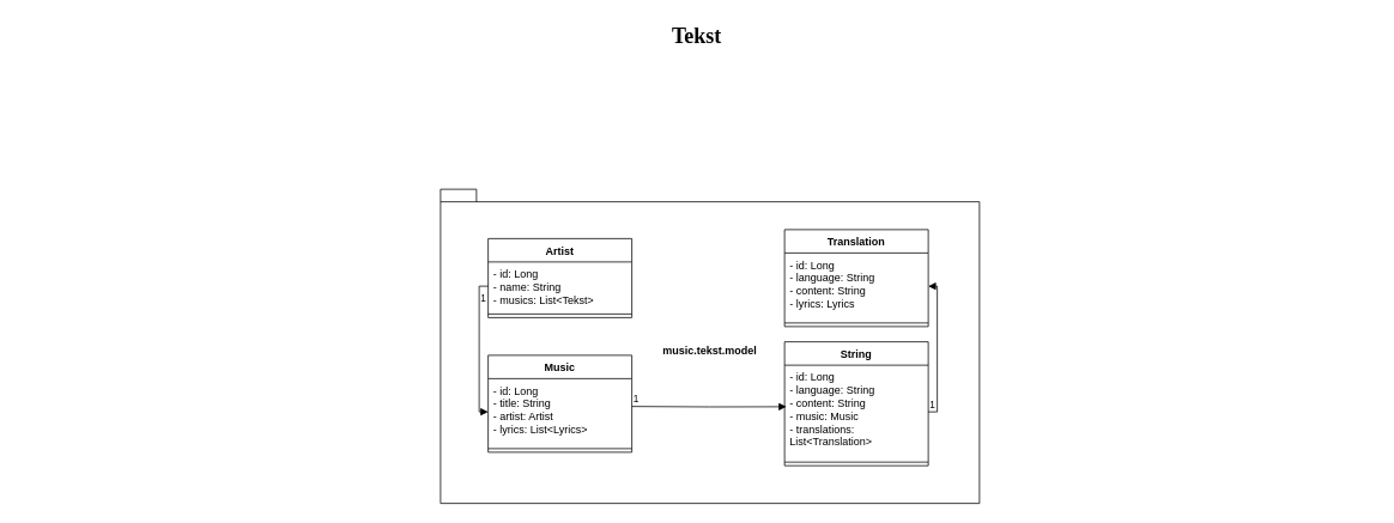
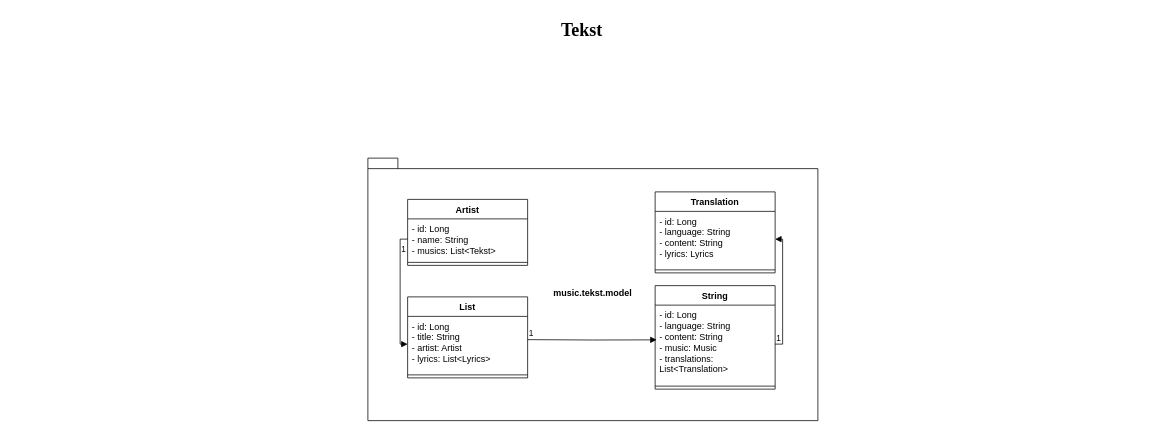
  <mxCell id="0" style=";html=1;" />
  <mxCell id="1" style=";html=1;" parent="0" />
  <mxCell id="2" value="Tekst" style="text;strokeColor=none;fillColor=none;html=1;fontSize=24;fontStyle=1;verticalAlign=middle;align=center;fontFamily=Comic Sans MS;" parent="1" vertex="1"><mxGeometry x="20" y="20" width="1510" height="40" as="geometry" /></mxCell>
  <mxCell id="3" value="" style="group" vertex="1" connectable="0" parent="1"><mxGeometry x="490" y="210" width="600" height="350" as="geometry" /></mxCell>
  <mxCell id="4" value="music.tekst.model" style="shape=folder;fontStyle=1;spacingTop=10;tabWidth=40;tabHeight=14;tabPosition=left;html=1;whiteSpace=wrap;" vertex="1" parent="3"><mxGeometry width="600" height="350" as="geometry" /></mxCell>
  <mxCell id="5" value="Artist" style="swimlane;fontStyle=1;align=center;verticalAlign=top;childLayout=stackLayout;horizontal=1;startSize=26;horizontalStack=0;resizeParent=1;resizeParentMax=0;resizeLast=0;collapsible=1;marginBottom=0;whiteSpace=wrap;html=1;" vertex="1" parent="3"><mxGeometry x="53" y="55" width="160" height="88" as="geometry" /></mxCell>
  <mxCell id="6" value="- id: Long&lt;div&gt;- name: String&lt;/div&gt;&lt;div&gt;- musics: List&amp;lt;Tekst&amp;gt;&lt;/div&gt;" style="text;strokeColor=none;fillColor=none;align=left;verticalAlign=top;spacingLeft=4;spacingRight=4;overflow=hidden;rotatable=0;points=[[0,0.5],[1,0.5]];portConstraint=eastwest;whiteSpace=wrap;html=1;" vertex="1" parent="5"><mxGeometry y="26" width="160" height="54" as="geometry" /></mxCell>
  <mxCell id="7" value="" style="line;strokeWidth=1;fillColor=none;align=left;verticalAlign=middle;spacingTop=-1;spacingLeft=3;spacingRight=3;rotatable=0;labelPosition=right;points=[];portConstraint=eastwest;strokeColor=inherit;" vertex="1" parent="5"><mxGeometry y="80" width="160" height="8" as="geometry" /></mxCell>
- <mxCell id="8" value="Music" style="swimlane;fontStyle=1;align=center;verticalAlign=top;childLayout=stackLayout;horizontal=1;startSize=26;horizontalStack=0;resizeParent=1;resizeParentMax=0;resizeLast=0;collapsible=1;marginBottom=0;whiteSpace=wrap;html=1;" vertex="1" parent="3"><mxGeometry x="53" y="185" width="160" height="108" as="geometry" /></mxCell>
+ <mxCell id="8" value="List" style="swimlane;fontStyle=1;align=center;verticalAlign=top;childLayout=stackLayout;horizontal=1;startSize=26;horizontalStack=0;resizeParent=1;resizeParentMax=0;resizeLast=0;collapsible=1;marginBottom=0;whiteSpace=wrap;html=1;" vertex="1" parent="3"><mxGeometry x="53" y="185" width="160" height="108" as="geometry" /></mxCell>
  <mxCell id="9" value="- id: Long&lt;div&gt;- title: String&lt;/div&gt;&lt;div&gt;- artist: Artist&lt;/div&gt;&lt;div&gt;- lyrics: List&amp;lt;Lyrics&amp;gt;&lt;/div&gt;" style="text;strokeColor=none;fillColor=none;align=left;verticalAlign=top;spacingLeft=4;spacingRight=4;overflow=hidden;rotatable=0;points=[[0,0.5],[1,0.5]];portConstraint=eastwest;whiteSpace=wrap;html=1;" vertex="1" parent="8"><mxGeometry y="26" width="160" height="74" as="geometry" /></mxCell>
  <mxCell id="10" value="" style="line;strokeWidth=1;fillColor=none;align=left;verticalAlign=middle;spacingTop=-1;spacingLeft=3;spacingRight=3;rotatable=0;labelPosition=right;points=[];portConstraint=eastwest;strokeColor=inherit;" vertex="1" parent="8"><mxGeometry y="100" width="160" height="8" as="geometry" /></mxCell>
  <mxCell id="11" value="Translation" style="swimlane;fontStyle=1;align=center;verticalAlign=top;childLayout=stackLayout;horizontal=1;startSize=26;horizontalStack=0;resizeParent=1;resizeParentMax=0;resizeLast=0;collapsible=1;marginBottom=0;whiteSpace=wrap;html=1;" vertex="1" parent="3"><mxGeometry x="383" y="45" width="160" height="108" as="geometry" /></mxCell>
  <mxCell id="12" value="- id: Long&lt;div&gt;- language: String&lt;/div&gt;&lt;div&gt;- content: String&lt;/div&gt;&lt;div&gt;- lyrics: Lyrics&lt;/div&gt;" style="text;strokeColor=none;fillColor=none;align=left;verticalAlign=top;spacingLeft=4;spacingRight=4;overflow=hidden;rotatable=0;points=[[0,0.5],[1,0.5]];portConstraint=eastwest;whiteSpace=wrap;html=1;" vertex="1" parent="11"><mxGeometry y="26" width="160" height="74" as="geometry" /></mxCell>
  <mxCell id="13" value="" style="line;strokeWidth=1;fillColor=none;align=left;verticalAlign=middle;spacingTop=-1;spacingLeft=3;spacingRight=3;rotatable=0;labelPosition=right;points=[];portConstraint=eastwest;strokeColor=inherit;" vertex="1" parent="11"><mxGeometry y="100" width="160" height="8" as="geometry" /></mxCell>
  <mxCell id="14" value="String" style="swimlane;fontStyle=1;align=center;verticalAlign=top;childLayout=stackLayout;horizontal=1;startSize=26;horizontalStack=0;resizeParent=1;resizeParentMax=0;resizeLast=0;collapsible=1;marginBottom=0;whiteSpace=wrap;html=1;" vertex="1" parent="3"><mxGeometry x="383" y="170" width="160" height="138" as="geometry" /></mxCell>
  <mxCell id="15" value="- id: Long&lt;div&gt;- language: String&lt;/div&gt;&lt;div&gt;- content: String&lt;/div&gt;&lt;div&gt;- music: Music&lt;/div&gt;&lt;div&gt;- translations: List&amp;lt;Translation&amp;gt;&lt;/div&gt;" style="text;strokeColor=none;fillColor=none;align=left;verticalAlign=top;spacingLeft=4;spacingRight=4;overflow=hidden;rotatable=0;points=[[0,0.5],[1,0.5]];portConstraint=eastwest;whiteSpace=wrap;html=1;" vertex="1" parent="14"><mxGeometry y="26" width="160" height="104" as="geometry" /></mxCell>
  <mxCell id="16" value="" style="line;strokeWidth=1;fillColor=none;align=left;verticalAlign=middle;spacingTop=-1;spacingLeft=3;spacingRight=3;rotatable=0;labelPosition=right;points=[];portConstraint=eastwest;strokeColor=inherit;" vertex="1" parent="14"><mxGeometry y="130" width="160" height="8" as="geometry" /></mxCell>
  <mxCell id="17" value="" style="endArrow=block;endFill=1;html=1;edgeStyle=orthogonalEdgeStyle;align=left;verticalAlign=top;rounded=0;" edge="1" parent="3"><mxGeometry x="-1" relative="1" as="geometry"><mxPoint x="213" y="242" as="sourcePoint" /><mxPoint x="385" y="242.33" as="targetPoint" /></mxGeometry></mxCell>
  <mxCell id="18" value="1" style="edgeLabel;resizable=0;html=1;align=left;verticalAlign=bottom;" connectable="0" vertex="1" parent="17"><mxGeometry x="-1" relative="1" as="geometry" /></mxCell>
  <mxCell id="19" value="" style="endArrow=block;endFill=1;html=1;edgeStyle=orthogonalEdgeStyle;align=left;verticalAlign=top;rounded=0;exitX=0;exitY=0.5;exitDx=0;exitDy=0;entryX=0;entryY=0.5;entryDx=0;entryDy=0;" edge="1" parent="3" source="6" target="9"><mxGeometry x="-1" relative="1" as="geometry"><mxPoint x="225" y="113.33" as="sourcePoint" /><mxPoint x="395" y="113.33" as="targetPoint" /></mxGeometry></mxCell>
  <mxCell id="20" value="1" style="edgeLabel;resizable=0;html=1;align=left;verticalAlign=bottom;" connectable="0" vertex="1" parent="19"><mxGeometry x="-1" relative="1" as="geometry"><mxPoint x="-10" y="22" as="offset" /></mxGeometry></mxCell>
  <mxCell id="21" value="" style="endArrow=block;endFill=1;html=1;edgeStyle=orthogonalEdgeStyle;align=left;verticalAlign=top;rounded=0;exitX=1;exitY=0.5;exitDx=0;exitDy=0;entryX=1;entryY=0.5;entryDx=0;entryDy=0;" edge="1" parent="3" source="15" target="12"><mxGeometry x="-1" relative="1" as="geometry"><mxPoint x="543" y="233.93" as="sourcePoint" /><mxPoint x="630.067" y="125.93" as="targetPoint" /></mxGeometry></mxCell>
  <mxCell id="22" value="1" style="edgeLabel;resizable=0;html=1;align=left;verticalAlign=bottom;" connectable="0" vertex="1" parent="21"><mxGeometry x="-1" relative="1" as="geometry" /></mxCell>
